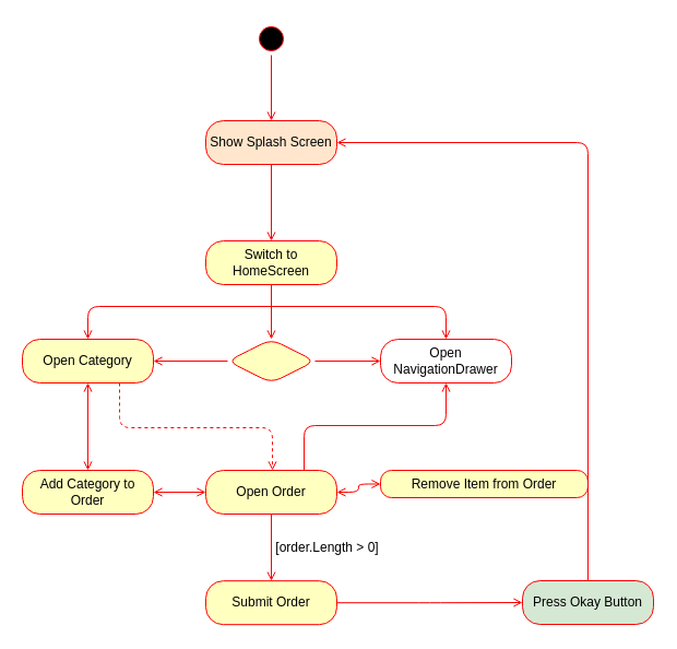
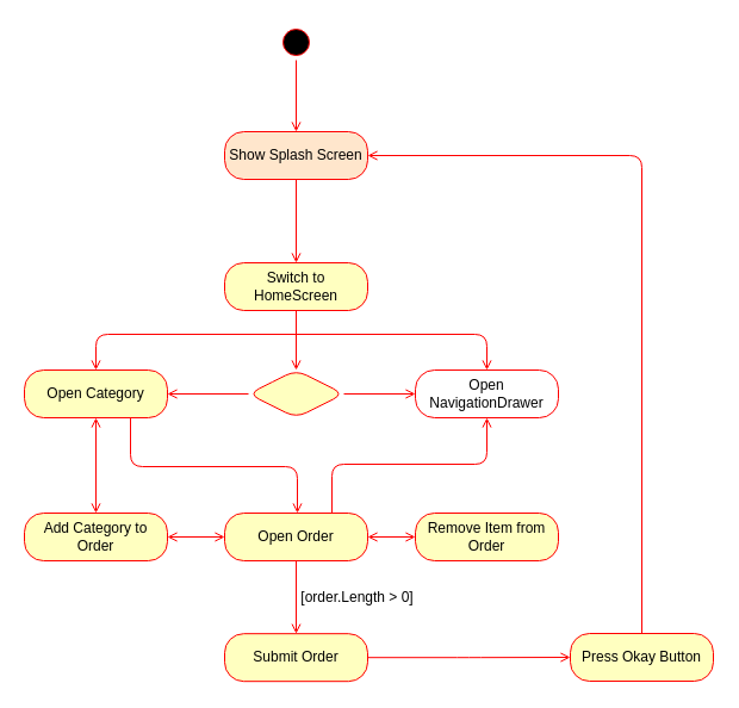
  <mxCell id="0" />
  <mxCell id="1" parent="0" />
  <mxCell id="2" style="edgeStyle=orthogonalEdgeStyle;rounded=1;orthogonalLoop=1;jettySize=auto;html=1;startArrow=none;startFill=0;endArrow=open;endFill=0;strokeColor=#FF0000;" edge="1" parent="1" source="3" target="5"><mxGeometry relative="1" as="geometry" /></mxCell>
  <mxCell id="3" value="" style="ellipse;html=1;shape=startState;fillColor=#000000;strokeColor=#ff0000;" vertex="1" parent="1"><mxGeometry x="233" y="20" width="30" height="30" as="geometry" /></mxCell>
  <mxCell id="4" style="edgeStyle=orthogonalEdgeStyle;rounded=1;orthogonalLoop=1;jettySize=auto;html=1;startArrow=none;startFill=0;endArrow=open;endFill=0;strokeColor=#FF0000;" edge="1" parent="1" source="5" target="7"><mxGeometry relative="1" as="geometry" /></mxCell>
  <mxCell id="5" value="&lt;div&gt;Show Splash Screen&lt;/div&gt;" style="rounded=1;whiteSpace=wrap;html=1;arcSize=40;fontColor=#000000;fillColor=#ffe6cc;strokeColor=#ff0000;" vertex="1" parent="1"><mxGeometry x="188" y="110" width="120" height="40" as="geometry" /></mxCell>
  <mxCell id="6" style="edgeStyle=orthogonalEdgeStyle;rounded=1;orthogonalLoop=1;jettySize=auto;html=1;startArrow=none;startFill=0;endArrow=open;endFill=0;strokeColor=#FF0000;" edge="1" parent="1" source="7" target="10"><mxGeometry relative="1" as="geometry" /></mxCell>
  <mxCell id="7" value="Switch to HomeScreen" style="rounded=1;whiteSpace=wrap;html=1;arcSize=40;fontColor=#000000;fillColor=#ffffc0;strokeColor=#ff0000;" vertex="1" parent="1"><mxGeometry x="188" y="220" width="120" height="40" as="geometry" /></mxCell>
  <mxCell id="8" style="edgeStyle=orthogonalEdgeStyle;rounded=1;orthogonalLoop=1;jettySize=auto;html=1;startArrow=none;startFill=0;endArrow=open;endFill=0;strokeColor=#FF0000;" edge="1" parent="1" source="10" target="12"><mxGeometry relative="1" as="geometry" /></mxCell>
  <mxCell id="9" style="edgeStyle=orthogonalEdgeStyle;rounded=1;orthogonalLoop=1;jettySize=auto;html=1;startArrow=none;startFill=0;endArrow=open;endFill=0;strokeColor=#FF0000;" edge="1" parent="1" source="10" target="15"><mxGeometry relative="1" as="geometry" /></mxCell>
  <mxCell id="10" value="" style="rhombus;whiteSpace=wrap;html=1;fillColor=#ffffc0;strokeColor=#ff0000;rounded=1;" vertex="1" parent="1"><mxGeometry x="208" y="310" width="80" height="40" as="geometry" /></mxCell>
  <mxCell id="11" style="edgeStyle=orthogonalEdgeStyle;rounded=1;orthogonalLoop=1;jettySize=auto;html=1;startArrow=open;startFill=0;endArrow=open;endFill=0;strokeColor=#FF0000;" edge="1" parent="1" source="12" target="15"><mxGeometry relative="1" as="geometry"><Array as="points"><mxPoint x="408" y="280" /><mxPoint x="80" y="280" /></Array></mxGeometry></mxCell>
  <mxCell id="12" value="Open NavigationDrawer" style="rounded=1;whiteSpace=wrap;html=1;arcSize=40;fontColor=#000000;fillColor=#ffffff;strokeColor=#ff0000;" vertex="1" parent="1"><mxGeometry x="348" y="310" width="120" height="40" as="geometry" /></mxCell>
  <mxCell id="13" style="edgeStyle=orthogonalEdgeStyle;rounded=1;orthogonalLoop=1;jettySize=auto;html=1;startArrow=open;startFill=0;endArrow=open;endFill=0;strokeColor=#FF0000;" edge="1" parent="1" source="15" target="23"><mxGeometry relative="1" as="geometry" /></mxCell>
- <mxCell id="14" style="edgeStyle=orthogonalEdgeStyle;rounded=1;orthogonalLoop=1;jettySize=auto;html=1;startArrow=none;startFill=0;endArrow=open;endFill=0;strokeColor=#FF0000;dashed=1;" edge="1" parent="1" source="15" target="21"><mxGeometry relative="1" as="geometry"><Array as="points"><mxPoint x="109" y="391" /><mxPoint x="249" y="391" /></Array></mxGeometry></mxCell>
+ <mxCell id="14" style="edgeStyle=orthogonalEdgeStyle;rounded=1;orthogonalLoop=1;jettySize=auto;html=1;startArrow=none;startFill=0;endArrow=open;endFill=0;strokeColor=#FF0000;" edge="1" parent="1" source="15" target="21"><mxGeometry relative="1" as="geometry"><Array as="points"><mxPoint x="109" y="391" /><mxPoint x="249" y="391" /></Array></mxGeometry></mxCell>
  <mxCell id="15" value="Open Category" style="rounded=1;whiteSpace=wrap;html=1;arcSize=40;fontColor=#000000;fillColor=#ffffc0;strokeColor=#ff0000;" vertex="1" parent="1"><mxGeometry x="20" y="310" width="120" height="40" as="geometry" /></mxCell>
  <mxCell id="16" style="edgeStyle=orthogonalEdgeStyle;rounded=1;orthogonalLoop=1;jettySize=auto;html=1;startArrow=none;startFill=0;endArrow=open;endFill=0;strokeColor=#FF0000;" edge="1" parent="1" source="21" target="25"><mxGeometry relative="1" as="geometry" /></mxCell>
  <mxCell id="17" value="[order.Length &amp;gt; 0]" style="text;html=1;resizable=0;points=[];align=center;verticalAlign=middle;labelBackgroundColor=#ffffff;" vertex="1" connectable="0" parent="16"><mxGeometry x="0.115" y="1" relative="1" as="geometry"><mxPoint x="49" y="-4" as="offset" /></mxGeometry></mxCell>
  <mxCell id="18" style="edgeStyle=orthogonalEdgeStyle;rounded=1;orthogonalLoop=1;jettySize=auto;html=1;startArrow=open;startFill=0;endArrow=open;endFill=0;strokeColor=#FF0000;" edge="1" parent="1" source="21" target="22"><mxGeometry relative="1" as="geometry" /></mxCell>
  <mxCell id="19" style="edgeStyle=orthogonalEdgeStyle;rounded=1;orthogonalLoop=1;jettySize=auto;html=1;startArrow=open;startFill=0;endArrow=open;endFill=0;strokeColor=#FF0000;" edge="1" parent="1" source="21" target="23"><mxGeometry relative="1" as="geometry" /></mxCell>
  <mxCell id="20" style="edgeStyle=orthogonalEdgeStyle;rounded=1;orthogonalLoop=1;jettySize=auto;html=1;entryX=0.5;entryY=1;entryDx=0;entryDy=0;startArrow=none;startFill=0;endArrow=open;endFill=0;strokeColor=#FF0000;" edge="1" parent="1" source="21" target="12"><mxGeometry relative="1" as="geometry"><Array as="points"><mxPoint x="278" y="389" /><mxPoint x="408" y="389" /></Array></mxGeometry></mxCell>
  <mxCell id="21" value="Open Order" style="rounded=1;whiteSpace=wrap;html=1;arcSize=40;fontColor=#000000;fillColor=#ffffc0;strokeColor=#ff0000;" vertex="1" parent="1"><mxGeometry x="188" y="430" width="120" height="40" as="geometry" /></mxCell>
- <mxCell id="22" value="Remove Item from Order" style="rounded=1;whiteSpace=wrap;html=1;arcSize=40;fontColor=#000000;fillColor=#ffffc0;strokeColor=#ff0000;" vertex="1" parent="1"><mxGeometry x="348" y="430" width="190" height="25" as="geometry" /></mxCell>
+ <mxCell id="22" value="Remove Item from Order" style="rounded=1;whiteSpace=wrap;html=1;arcSize=40;fontColor=#000000;fillColor=#ffffc0;strokeColor=#ff0000;" vertex="1" parent="1"><mxGeometry x="348" y="430" width="120" height="40" as="geometry" /></mxCell>
  <mxCell id="23" value="Add Category to Order" style="rounded=1;whiteSpace=wrap;html=1;arcSize=40;fontColor=#000000;fillColor=#ffffc0;strokeColor=#ff0000;" vertex="1" parent="1"><mxGeometry x="20" y="430" width="120" height="40" as="geometry" /></mxCell>
  <mxCell id="24" style="edgeStyle=orthogonalEdgeStyle;rounded=1;orthogonalLoop=1;jettySize=auto;html=1;startArrow=none;startFill=0;endArrow=open;endFill=0;strokeColor=#FF0000;" edge="1" parent="1" source="25" target="27"><mxGeometry relative="1" as="geometry" /></mxCell>
  <mxCell id="25" value="Submit Order" style="rounded=1;whiteSpace=wrap;html=1;arcSize=40;fontColor=#000000;fillColor=#ffffc0;strokeColor=#ff0000;" vertex="1" parent="1"><mxGeometry x="188" y="531.176" width="120" height="40" as="geometry" /></mxCell>
  <mxCell id="26" style="edgeStyle=orthogonalEdgeStyle;rounded=1;orthogonalLoop=1;jettySize=auto;html=1;entryX=1;entryY=0.5;entryDx=0;entryDy=0;startArrow=none;startFill=0;endArrow=open;endFill=0;strokeColor=#FF0000;" edge="1" parent="1" source="27" target="5"><mxGeometry relative="1" as="geometry"><Array as="points"><mxPoint x="538" y="130" /></Array></mxGeometry></mxCell>
- <mxCell id="27" value="Press Okay Button" style="rounded=1;whiteSpace=wrap;html=1;arcSize=40;fontColor=#000000;fillColor=#d5e8d4;strokeColor=#ff0000;" vertex="1" parent="1"><mxGeometry x="478" y="531" width="120" height="40" as="geometry" /></mxCell>
+ <mxCell id="27" value="Press Okay Button" style="rounded=1;whiteSpace=wrap;html=1;arcSize=40;fontColor=#000000;fillColor=#ffffc0;strokeColor=#ff0000;" vertex="1" parent="1"><mxGeometry x="478" y="531" width="120" height="40" as="geometry" /></mxCell>
